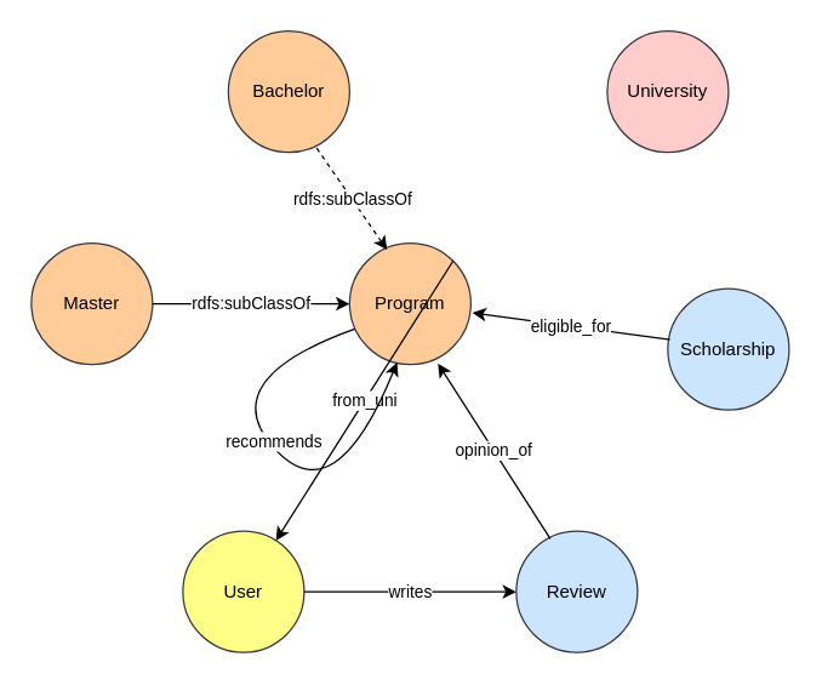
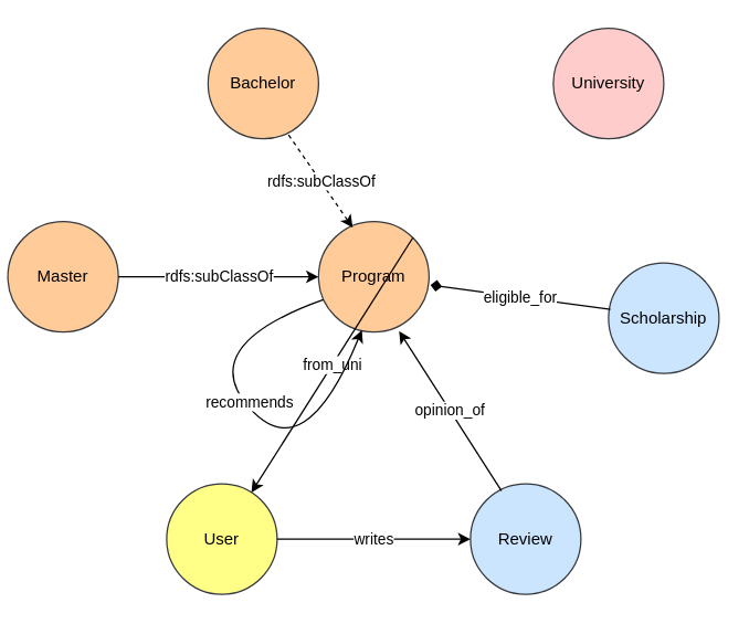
  <mxCell id="0" />
  <mxCell id="1" parent="0" />
  <mxCell id="2" value="Bachelor" style="ellipse;whiteSpace=wrap;html=1;aspect=fixed;fillColor=#ffcc99;strokeColor=#36393d;" parent="1" vertex="1"><mxGeometry x="150" y="20" width="80" height="80" as="geometry" /></mxCell>
- <mxCell id="3" value="Master" style="ellipse;whiteSpace=wrap;html=1;aspect=fixed;fillColor=#ffcc99;strokeColor=#36393d;" parent="1" vertex="1"><mxGeometry x="20" y="160" width="80" height="80" as="geometry" /></mxCell>
+ <mxCell id="3" value="Master" style="ellipse;whiteSpace=wrap;html=1;aspect=fixed;fillColor=#ffcc99;strokeColor=#36393d;" parent="1" vertex="1"><mxGeometry x="5" y="160" width="80" height="80" as="geometry" /></mxCell>
  <mxCell id="4" value="Program" style="ellipse;whiteSpace=wrap;html=1;aspect=fixed;fillColor=#ffcc99;strokeColor=#36393d;" parent="1" vertex="1"><mxGeometry x="230" y="160" width="80" height="80" as="geometry" /></mxCell>
  <mxCell id="5" value="Scholarship" style="ellipse;whiteSpace=wrap;html=1;aspect=fixed;fillColor=#cce5ff;strokeColor=#36393d;" parent="1" vertex="1"><mxGeometry x="440" y="190" width="80" height="80" as="geometry" /></mxCell>
  <mxCell id="6" value="University" style="ellipse;whiteSpace=wrap;html=1;aspect=fixed;fillColor=#ffcccc;strokeColor=#36393d;" parent="1" vertex="1"><mxGeometry x="400" y="20" width="80" height="80" as="geometry" /></mxCell>
  <mxCell id="7" value="Review" style="ellipse;whiteSpace=wrap;html=1;aspect=fixed;fillColor=#cce5ff;strokeColor=#36393d;" parent="1" vertex="1"><mxGeometry x="340" y="350" width="80" height="80" as="geometry" /></mxCell>
  <mxCell id="8" value="User" style="ellipse;whiteSpace=wrap;html=1;aspect=fixed;fillColor=#ffff88;strokeColor=#36393d;" parent="1" vertex="1"><mxGeometry x="120" y="350" width="80" height="80" as="geometry" /></mxCell>
  <mxCell id="9" value="rdfs:subClassOf" style="endArrow=classic;html=1;rounded=0;exitX=0.729;exitY=0.966;exitDx=0;exitDy=0;entryX=0.309;entryY=0.055;entryDx=0;entryDy=0;entryPerimeter=0;exitPerimeter=0;dashed=1;" parent="1" source="2" target="4" edge="1"><mxGeometry width="50" height="50" relative="1" as="geometry"><mxPoint x="260" y="140" as="sourcePoint" /><mxPoint x="310" y="90" as="targetPoint" /></mxGeometry></mxCell>
  <mxCell id="10" value="rdfs:subClassOf" style="endArrow=classic;html=1;rounded=0;exitX=1;exitY=0.5;exitDx=0;exitDy=0;entryX=0;entryY=0.5;entryDx=0;entryDy=0;" parent="1" source="3" target="4" edge="1"><mxGeometry width="50" height="50" relative="1" as="geometry"><mxPoint x="180" y="220" as="sourcePoint" /><mxPoint x="230" y="170" as="targetPoint" /></mxGeometry></mxCell>
  <mxCell id="11" value="from_uni" style="endArrow=classic;html=1;rounded=0;exitX=1;exitY=0;exitDx=0;exitDy=0;" parent="1" source="4" target="8" edge="1"><mxGeometry width="50" height="50" relative="1" as="geometry"><mxPoint x="350" y="200" as="sourcePoint" /><mxPoint x="400" y="150" as="targetPoint" /></mxGeometry></mxCell>
- <mxCell id="12" value="eligible_for" style="endArrow=classic;html=1;rounded=0;exitX=0.017;exitY=0.421;exitDx=0;exitDy=0;exitPerimeter=0;entryX=1.013;entryY=0.574;entryDx=0;entryDy=0;entryPerimeter=0;" parent="1" source="5" target="4" edge="1"><mxGeometry width="50" height="50" relative="1" as="geometry"><mxPoint x="330" y="210" as="sourcePoint" /><mxPoint x="380" y="160" as="targetPoint" /></mxGeometry></mxCell>
+ <mxCell id="12" value="eligible_for" style="endArrow=diamond;html=1;rounded=0;exitX=0.017;exitY=0.421;exitDx=0;exitDy=0;exitPerimeter=0;entryX=1.013;entryY=0.574;entryDx=0;entryDy=0;entryPerimeter=0;" parent="1" source="5" target="4" edge="1"><mxGeometry width="50" height="50" relative="1" as="geometry"><mxPoint x="330" y="210" as="sourcePoint" /><mxPoint x="380" y="160" as="targetPoint" /></mxGeometry></mxCell>
  <mxCell id="13" value="writes" style="endArrow=classic;html=1;rounded=0;exitX=1;exitY=0.5;exitDx=0;exitDy=0;entryX=0;entryY=0.5;entryDx=0;entryDy=0;" parent="1" source="8" target="7" edge="1"><mxGeometry width="50" height="50" relative="1" as="geometry"><mxPoint x="210" y="350" as="sourcePoint" /><mxPoint x="260" y="300" as="targetPoint" /></mxGeometry></mxCell>
  <mxCell id="14" value="opinion_of" style="endArrow=classic;html=1;rounded=0;exitX=0.28;exitY=0.063;exitDx=0;exitDy=0;exitPerimeter=0;entryX=0.729;entryY=0.993;entryDx=0;entryDy=0;entryPerimeter=0;" parent="1" source="7" target="4" edge="1"><mxGeometry width="50" height="50" relative="1" as="geometry"><mxPoint x="330" y="340" as="sourcePoint" /><mxPoint x="380" y="290" as="targetPoint" /></mxGeometry></mxCell>
  <mxCell id="15" value="" style="curved=1;endArrow=classic;html=1;rounded=0;entryX=0.392;entryY=0.983;entryDx=0;entryDy=0;entryPerimeter=0;exitX=0.042;exitY=0.708;exitDx=0;exitDy=0;exitPerimeter=0;" edge="1" parent="1" source="4" target="4"><mxGeometry width="50" height="50" relative="1" as="geometry"><mxPoint x="240" y="210" as="sourcePoint" /><mxPoint x="250" y="260" as="targetPoint" /><Array as="points"><mxPoint x="140" y="250" /><mxPoint x="220" y="340" /></Array></mxGeometry></mxCell>
  <mxCell id="16" value="recommends" style="edgeLabel;html=1;align=center;verticalAlign=middle;resizable=0;points=[];" vertex="1" connectable="0" parent="15"><mxGeometry x="-0.012" y="2" relative="1" as="geometry"><mxPoint x="-4" y="-6" as="offset" /></mxGeometry></mxCell>
